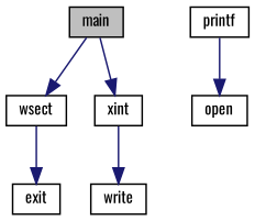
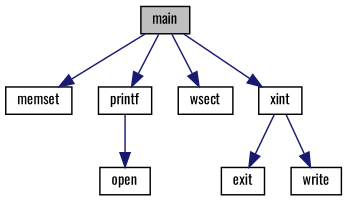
  digraph {
    fontname=Oswald
    rankdir=TB
    node [color=black fillcolor=white fontname=Oswald fontsize=10 shape=record style=filled]
    edge [color=midnightblue fontname=Oswald fontsize=10 labelfontname=Helvetica labelfontsize=10 style=solid]
    n1 [fillcolor=grey75 fontcolor=black height=0.2 label=main width=0.4]
+   n2 [height=0.2 label=memset width=0.4]
    n3 [height=0.2 label=printf width=0.4]
    n4 [height=0.2 label=wsect width=0.4]
    n5 [height=0.2 label=xint width=0.4]
    n6 [height=0.2 label=exit width=0.4]
    n7 [height=0.2 label=open width=0.4]
    n8 [height=0.2 label=write width=0.4]
+   n1 -> n2
+   n1 -> n3
    n1 -> n4
    n1 -> n5
    n3 -> n7
-   n4 -> n6
+   n5 -> n6
    n5 -> n8
  }
